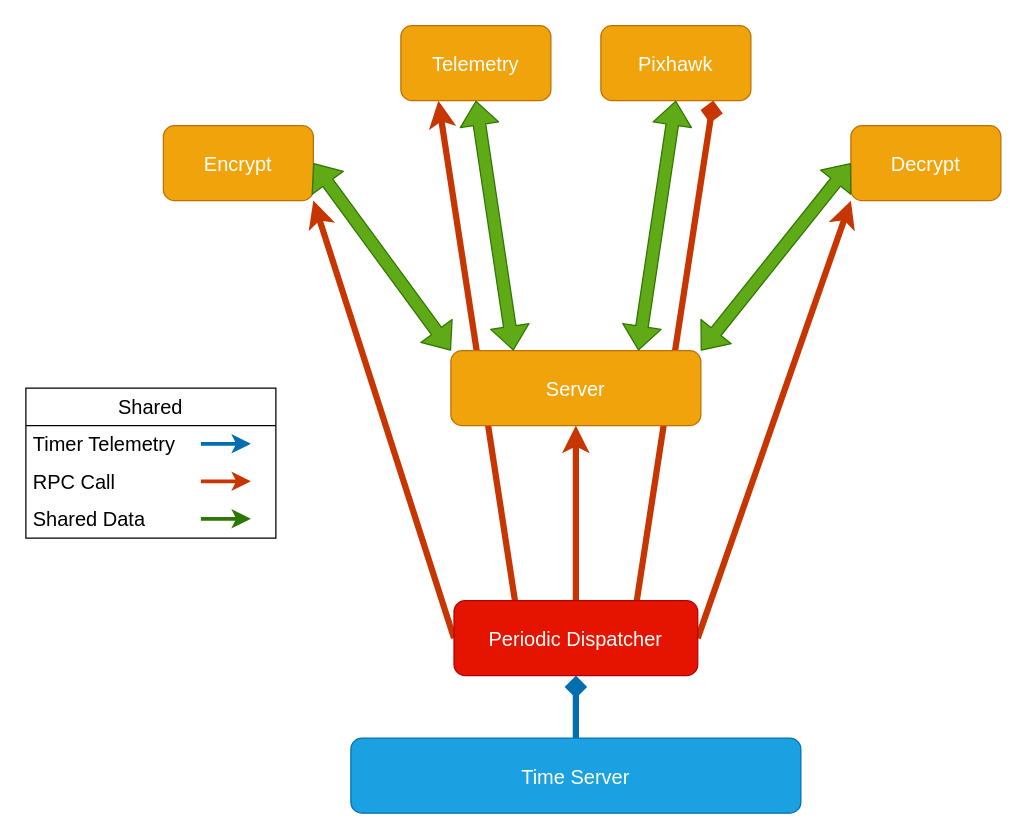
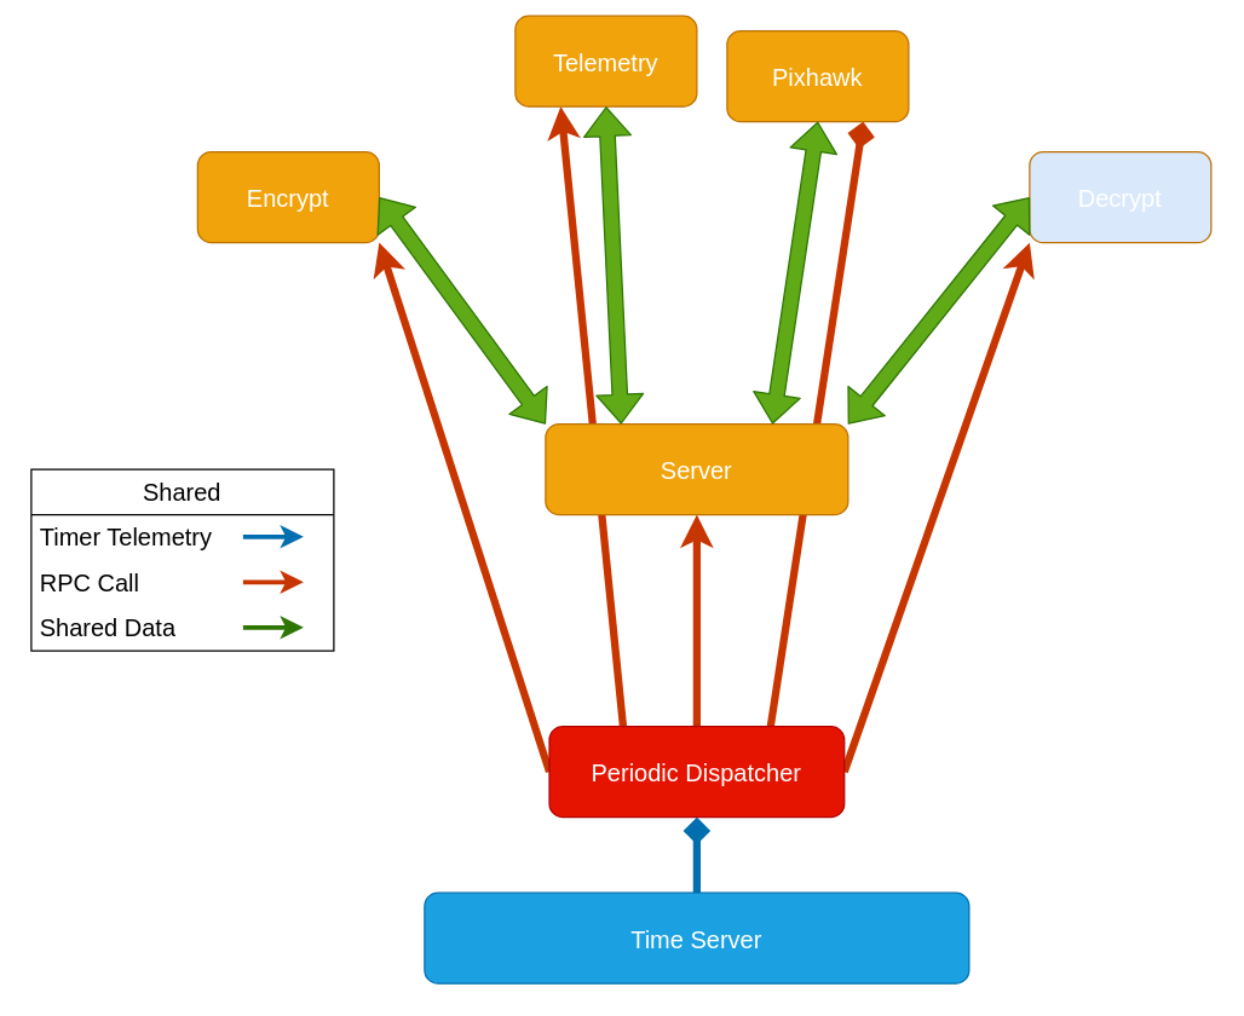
  <mxCell id="0" />
  <mxCell id="1" parent="0" />
  <mxCell id="2" style="edgeStyle=none;html=0;exitX=0.5;exitY=0;exitDx=0;exitDy=0;entryX=0.5;entryY=1;entryDx=0;entryDy=0;fontColor=#FFFFFF;strokeWidth=5;fillColor=#1ba1e2;strokeColor=#006EAF;endArrow=diamond;" parent="1" source="3" target="9" edge="1"><mxGeometry relative="1" as="geometry" /></mxCell>
  <mxCell id="3" value="Time Server" style="rounded=1;fontSize=16;fillColor=#1ba1e2;fontColor=#ffffff;strokeColor=#006EAF;" parent="1" vertex="1"><mxGeometry x="280" y="590" width="360" height="60" as="geometry" /></mxCell>
  <mxCell id="4" value="" style="edgeStyle=none;exitX=0;exitY=0.5;exitDx=0;exitDy=0;entryX=1;entryY=1;entryDx=0;entryDy=0;strokeWidth=5;fontSize=16;fontColor=#000000;fillColor=#fa6800;strokeColor=#C73500;" parent="1" source="9" target="11" edge="1"><mxGeometry relative="1" as="geometry" /></mxCell>
  <mxCell id="5" value="" style="edgeStyle=none;exitX=1;exitY=0.5;exitDx=0;exitDy=0;entryX=0;entryY=1;entryDx=0;entryDy=0;strokeWidth=5;fontSize=16;fontColor=#000000;fillColor=#fa6800;strokeColor=#C73500;" parent="1" source="9" target="12" edge="1"><mxGeometry relative="1" as="geometry" /></mxCell>
  <mxCell id="6" style="edgeStyle=none;html=0;exitX=0.5;exitY=0;exitDx=0;exitDy=0;entryX=0.5;entryY=1;entryDx=0;entryDy=0;strokeWidth=5;fontColor=#FFFFFF;fillColor=#fa6800;strokeColor=#C73500;" parent="1" source="9" target="10" edge="1"><mxGeometry relative="1" as="geometry" /></mxCell>
  <mxCell id="7" style="edgeStyle=none;html=0;exitX=0.25;exitY=0;exitDx=0;exitDy=0;entryX=0.25;entryY=1;entryDx=0;entryDy=0;strokeWidth=5;fontColor=#FFFFFF;fillColor=#fa6800;strokeColor=#C73500;" parent="1" source="9" target="15" edge="1"><mxGeometry relative="1" as="geometry" /></mxCell>
  <mxCell id="8" style="edgeStyle=none;html=0;exitX=0.75;exitY=0;exitDx=0;exitDy=0;entryX=0.75;entryY=1;entryDx=0;entryDy=0;strokeWidth=5;fontColor=#FFFFFF;fillColor=#fa6800;strokeColor=#C73500;endArrow=diamond;" parent="1" source="9" target="16" edge="1"><mxGeometry relative="1" as="geometry" /></mxCell>
  <mxCell id="9" value="Periodic Dispatcher" style="rounded=1;fontSize=16;fillColor=#e51400;fontColor=#ffffff;strokeColor=#B20000;" parent="1" vertex="1"><mxGeometry x="362.5" y="480" width="195" height="60" as="geometry" /></mxCell>
  <mxCell id="10" value="Server" style="rounded=1;fontSize=16;fillColor=#f0a30a;fontColor=#FFFFFF;strokeColor=#BD7000;" parent="1" vertex="1"><mxGeometry x="360" y="280" width="200" height="60" as="geometry" /></mxCell>
  <mxCell id="11" value="Encrypt" style="rounded=1;fontSize=16;fillColor=#f0a30a;fontColor=#FFFFFF;strokeColor=#BD7000;" parent="1" vertex="1"><mxGeometry x="130" y="100" width="120" height="60" as="geometry" /></mxCell>
- <mxCell id="12" value="Decrypt" style="rounded=1;fontSize=16;fillColor=#f0a30a;fontColor=#FFFFFF;strokeColor=#BD7000;" parent="1" vertex="1"><mxGeometry x="680" y="100" width="120" height="60" as="geometry" /></mxCell>
+ <mxCell id="12" value="Decrypt" style="rounded=1;fontSize=16;fillColor=#dae8fc;fontColor=#FFFFFF;strokeColor=#BD7000;" parent="1" vertex="1"><mxGeometry x="680" y="100" width="120" height="60" as="geometry" /></mxCell>
  <mxCell id="13" value="" style="shape=flexArrow;endArrow=classic;startArrow=classic;exitX=0;exitY=0;exitDx=0;exitDy=0;entryX=1;entryY=0.5;entryDx=0;entryDy=0;fillColor=#60a917;strokeColor=#2D7600;" parent="1" source="10" target="11" edge="1"><mxGeometry width="100" height="100" relative="1" as="geometry"><mxPoint x="510" y="360" as="sourcePoint" /><mxPoint x="610" y="260" as="targetPoint" /></mxGeometry></mxCell>
  <mxCell id="14" value="" style="shape=flexArrow;endArrow=classic;startArrow=classic;exitX=1;exitY=0;exitDx=0;exitDy=0;entryX=0;entryY=0.5;entryDx=0;entryDy=0;fillColor=#60a917;strokeColor=#2D7600;" parent="1" source="10" target="12" edge="1"><mxGeometry width="100" height="100" relative="1" as="geometry"><mxPoint x="360" y="320" as="sourcePoint" /><mxPoint x="260" y="140" as="targetPoint" /></mxGeometry></mxCell>
- <mxCell id="15" value="Telemetry" style="rounded=1;fontSize=16;fillColor=#f0a30a;fontColor=#FFFFFF;strokeColor=#BD7000;" parent="1" vertex="1"><mxGeometry x="320" y="20" width="120" height="60" as="geometry" /></mxCell>
+ <mxCell id="15" value="Telemetry" style="rounded=1;fontSize=16;fillColor=#f0a30a;fontColor=#FFFFFF;strokeColor=#BD7000;" parent="1" vertex="1"><mxGeometry x="340" y="10" width="120" height="60" as="geometry" /></mxCell>
  <mxCell id="16" value="Pixhawk" style="rounded=1;fontSize=16;fillColor=#f0a30a;fontColor=#FFFFFF;strokeColor=#BD7000;" parent="1" vertex="1"><mxGeometry x="480" y="20" width="120" height="60" as="geometry" /></mxCell>
  <mxCell id="17" value="" style="shape=flexArrow;endArrow=classic;startArrow=classic;exitX=0.25;exitY=0;exitDx=0;exitDy=0;entryX=0.5;entryY=1;entryDx=0;entryDy=0;fillColor=#60a917;strokeColor=#2D7600;" parent="1" source="10" target="15" edge="1"><mxGeometry width="100" height="100" relative="1" as="geometry"><mxPoint x="370" y="360" as="sourcePoint" /><mxPoint x="260" y="140" as="targetPoint" /></mxGeometry></mxCell>
  <mxCell id="18" value="" style="shape=flexArrow;endArrow=classic;startArrow=classic;exitX=0.75;exitY=0;exitDx=0;exitDy=0;entryX=0.5;entryY=1;entryDx=0;entryDy=0;fillColor=#60a917;strokeColor=#2D7600;" parent="1" source="10" target="16" edge="1"><mxGeometry width="100" height="100" relative="1" as="geometry"><mxPoint x="580" y="310" as="sourcePoint" /><mxPoint x="470" y="90" as="targetPoint" /></mxGeometry></mxCell>
  <mxCell id="19" value="&lt;font color=&quot;#000000&quot; style=&quot;font-size: 16px;&quot;&gt;Shared&lt;/font&gt;" style="swimlane;fontStyle=0;childLayout=stackLayout;horizontal=1;startSize=30;horizontalStack=0;resizeParent=1;resizeParentMax=0;resizeLast=0;collapsible=1;marginBottom=0;whiteSpace=wrap;html=1;" parent="1" vertex="1"><mxGeometry x="20" y="310" width="200" height="120" as="geometry" /></mxCell>
  <mxCell id="20" value="&lt;font color=&quot;#000000&quot;&gt;&lt;span style=&quot;font-size: 16px;&quot;&gt;Timer Telemetry&lt;/span&gt;&lt;/font&gt;" style="text;strokeColor=none;fillColor=none;align=left;verticalAlign=middle;spacingLeft=4;spacingRight=4;overflow=hidden;points=[[0,0.5],[1,0.5]];portConstraint=eastwest;rotatable=0;whiteSpace=wrap;html=1;" parent="19" vertex="1"><mxGeometry y="30" width="200" height="30" as="geometry" /></mxCell>
  <mxCell id="21" value="" style="edgeStyle=none;exitX=1;exitY=0;exitDx=0;exitDy=0;strokeWidth=3;fillColor=#1ba1e2;strokeColor=#006EAF;" parent="19" edge="1"><mxGeometry relative="1" as="geometry"><mxPoint x="140" y="44.5" as="sourcePoint" /><mxPoint x="180" y="44.5" as="targetPoint" /></mxGeometry></mxCell>
  <mxCell id="22" value="" style="edgeStyle=none;exitX=1;exitY=0;exitDx=0;exitDy=0;strokeWidth=3;fillColor=#fa6800;strokeColor=#C73500;" parent="19" edge="1"><mxGeometry relative="1" as="geometry"><mxPoint x="140" y="74.5" as="sourcePoint" /><mxPoint x="180" y="74.5" as="targetPoint" /></mxGeometry></mxCell>
  <mxCell id="23" value="&lt;font style=&quot;font-size: 16px;&quot; color=&quot;#000000&quot;&gt;RPC Call&lt;/font&gt;" style="text;strokeColor=none;fillColor=none;align=left;verticalAlign=middle;spacingLeft=4;spacingRight=4;overflow=hidden;points=[[0,0.5],[1,0.5]];portConstraint=eastwest;rotatable=0;whiteSpace=wrap;html=1;" parent="19" vertex="1"><mxGeometry y="60" width="200" height="30" as="geometry" /></mxCell>
  <mxCell id="24" value="" style="edgeStyle=none;exitX=1;exitY=0;exitDx=0;exitDy=0;strokeWidth=3;fillColor=#60a917;strokeColor=#2D7600;" parent="19" edge="1"><mxGeometry relative="1" as="geometry"><mxPoint x="140" y="104.5" as="sourcePoint" /><mxPoint x="180" y="104.5" as="targetPoint" /></mxGeometry></mxCell>
  <mxCell id="25" value="&lt;font color=&quot;#000000&quot; style=&quot;font-size: 16px;&quot;&gt;Shared Data&lt;/font&gt;" style="text;strokeColor=none;fillColor=none;align=left;verticalAlign=middle;spacingLeft=4;spacingRight=4;overflow=hidden;points=[[0,0.5],[1,0.5]];portConstraint=eastwest;rotatable=0;whiteSpace=wrap;html=1;" parent="19" vertex="1"><mxGeometry y="90" width="200" height="30" as="geometry" /></mxCell>
